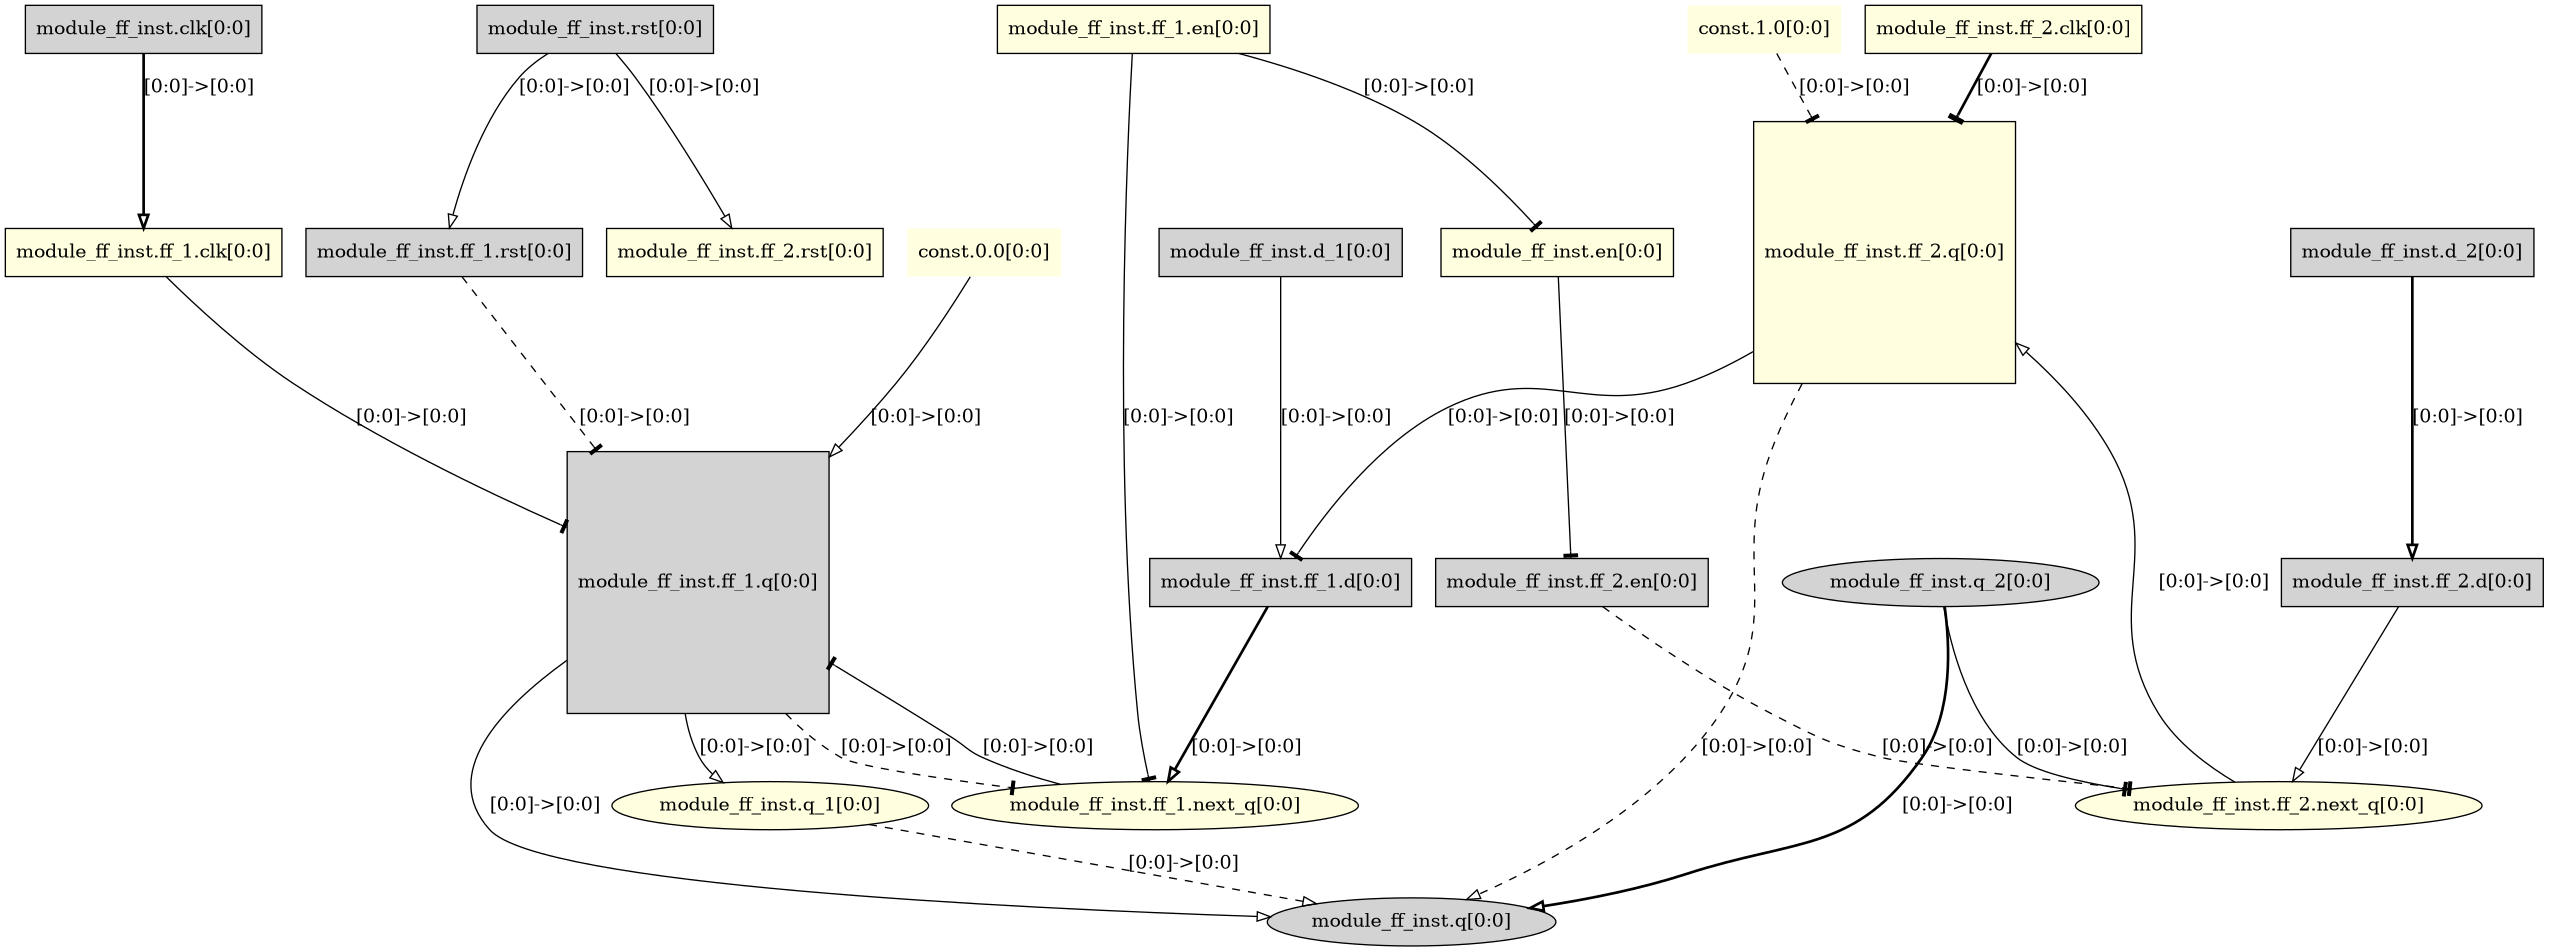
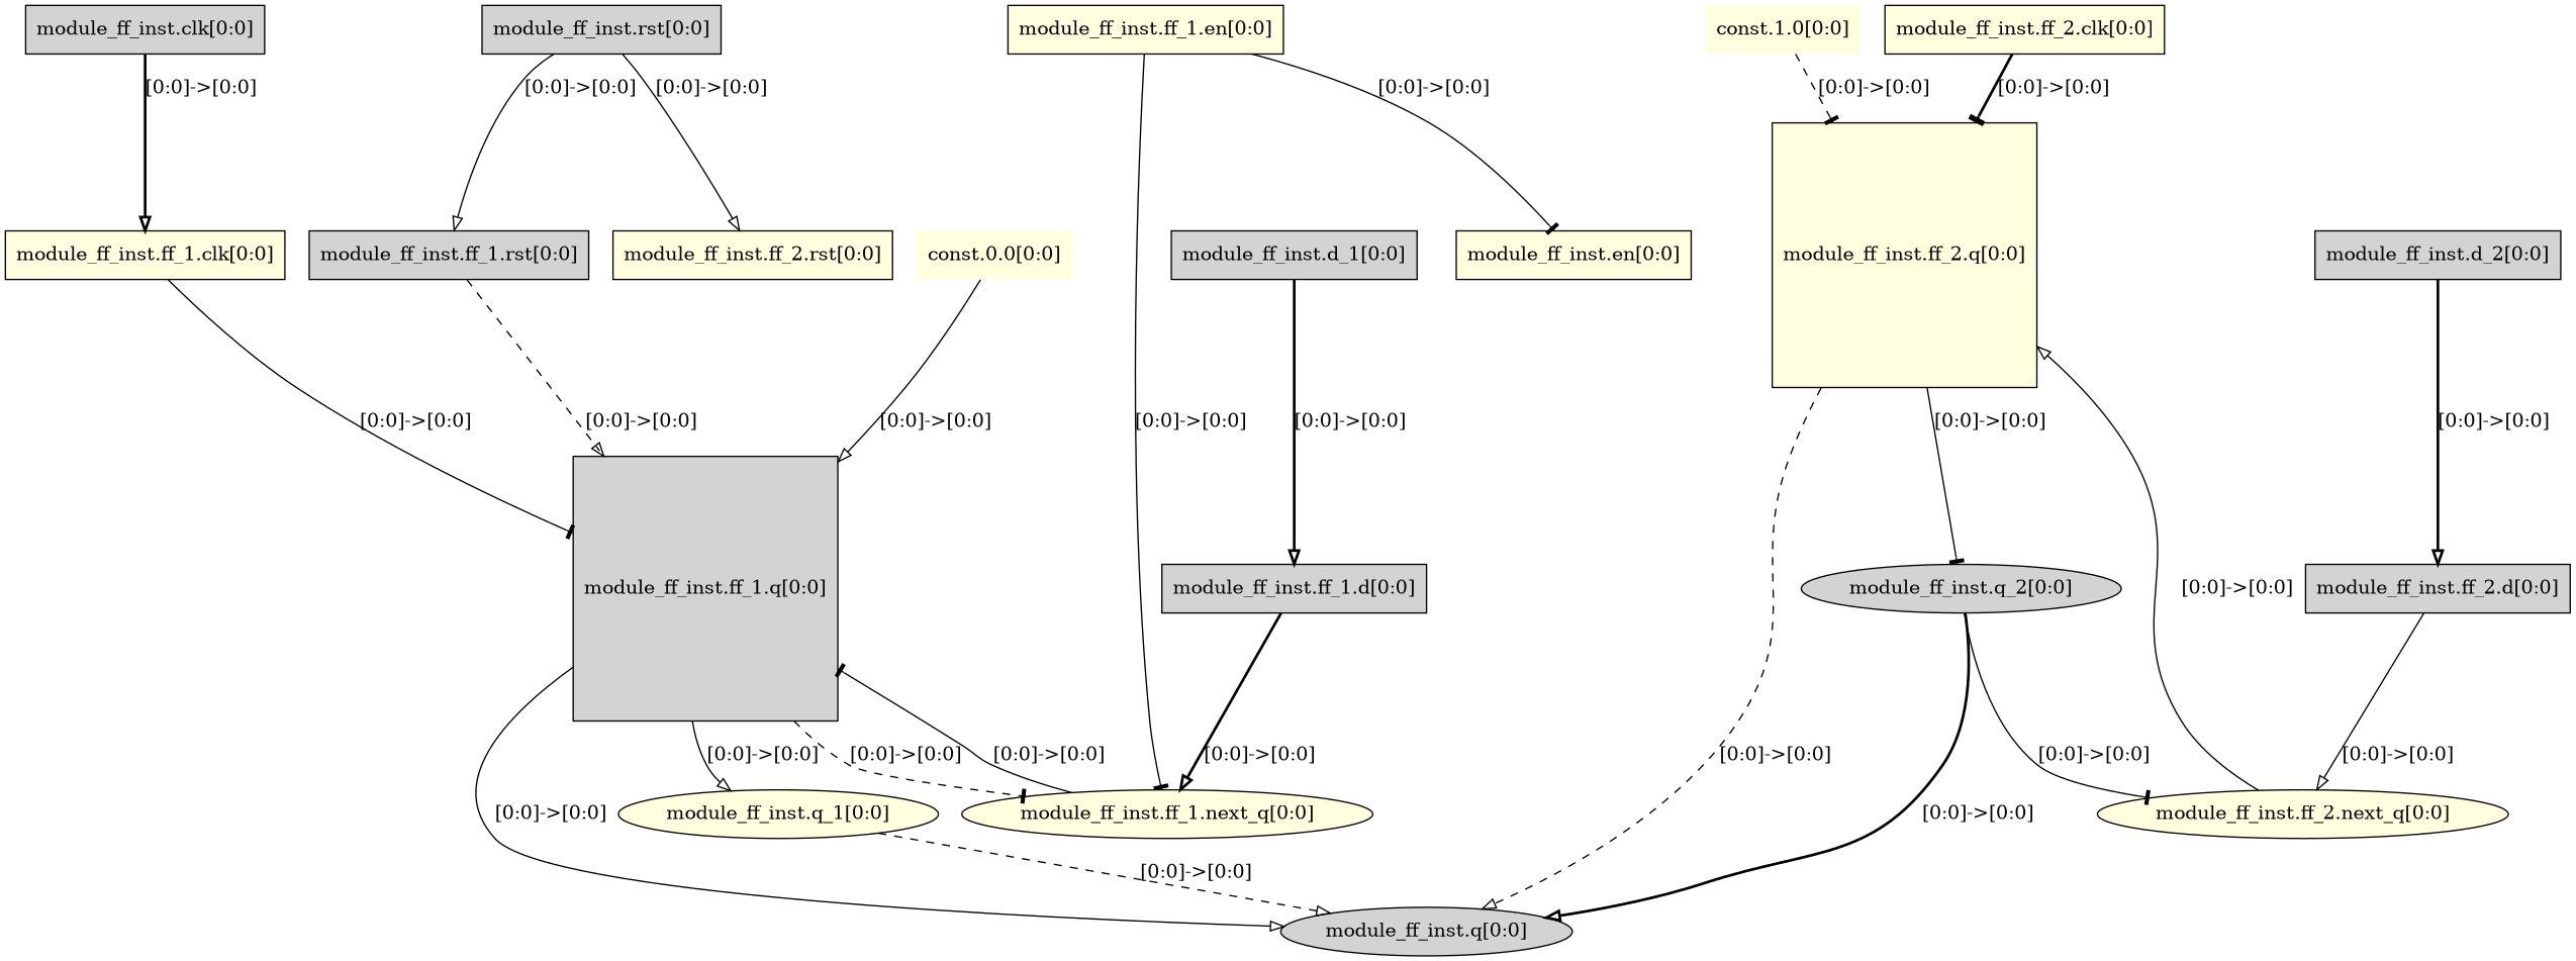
  digraph {
    node [fillcolor=lightgrey shape=rectangle style=filled]
    edge [arrowhead=onormal style=solid]
    n1 [label="module_ff_inst.clk[0:0]"]
    n2 [fillcolor=lightyellow label="module_ff_inst.ff_1.clk[0:0]"]
    n3 [label="module_ff_inst.ff_1.q[0:0]" shape=square]
    n4 [fillcolor=lightyellow label="module_ff_inst.ff_2.clk[0:0]"]
    n5 [fillcolor=lightyellow label="module_ff_inst.ff_2.q[0:0]" shape=square]
    n6 [fillcolor=lightyellow label="module_ff_inst.ff_1.next_q[0:0]" shape=ellipse]
    n7 [label="module_ff_inst.q[0:0]" shape=ellipse]
    n8 [fillcolor=lightyellow label="module_ff_inst.q_1[0:0]" shape=ellipse]
    n9 [label="module_ff_inst.d_1[0:0]"]
    n10 [label="module_ff_inst.ff_1.d[0:0]"]
    n11 [fillcolor=lightyellow label="module_ff_inst.en[0:0]"]
-   n12 [label="module_ff_inst.ff_2.en[0:0]"]
    n13 [fillcolor=lightyellow label="module_ff_inst.ff_1.en[0:0]"]
    n14 [fillcolor=lightyellow label="module_ff_inst.ff_2.next_q[0:0]" shape=ellipse]
    n15 [label="module_ff_inst.rst[0:0]"]
    n16 [label="module_ff_inst.ff_1.rst[0:0]"]
    n17 [fillcolor=lightyellow label="module_ff_inst.ff_2.rst[0:0]"]
    n18 [label="module_ff_inst.q_2[0:0]" shape=ellipse]
    n19 [label="module_ff_inst.d_2[0:0]"]
    n20 [label="module_ff_inst.ff_2.d[0:0]"]
    n21 [fillcolor=lightyellow label="const.0.0[0:0]" shape=none]
    n22 [fillcolor=lightyellow label="const.1.0[0:0]" shape=none]
    n1 -> n2 [label="[0:0]->[0:0]" style=bold]
    n2 -> n3 [arrowhead=tee label="[0:0]->[0:0]"]
    n3 -> n6 [arrowhead=tee label="[0:0]->[0:0]" style=dashed]
    n3 -> n7 [label="[0:0]->[0:0]"]
    n3 -> n8 [label="[0:0]->[0:0]"]
    n4 -> n5 [arrowhead=tee label="[0:0]->[0:0]" style=bold]
    n5 -> n7 [label="[0:0]->[0:0]" style=dashed]
-   n5 -> n10 [arrowhead=tee label="[0:0]->[0:0]"]
+   n5 -> n18 [arrowhead=tee label="[0:0]->[0:0]"]
    n6 -> n3 [arrowhead=tee label="[0:0]->[0:0]"]
    n8 -> n7 [label="[0:0]->[0:0]" style=dashed]
-   n9 -> n10 [label="[0:0]->[0:0]"]
+   n9 -> n10 [label="[0:0]->[0:0]" style=bold]
    n10 -> n6 [label="[0:0]->[0:0]" style=bold]
-   n11 -> n12 [arrowhead=tee label="[0:0]->[0:0]"]
-   n12 -> n14 [arrowhead=tee label="[0:0]->[0:0]" style=dashed]
    n13 -> n6 [arrowhead=tee label="[0:0]->[0:0]"]
    n13 -> n11 [arrowhead=tee label="[0:0]->[0:0]"]
    n14 -> n5 [label="[0:0]->[0:0]"]
    n15 -> n16 [label="[0:0]->[0:0]"]
    n15 -> n17 [label="[0:0]->[0:0]"]
-   n16 -> n3 [arrowhead=tee label="[0:0]->[0:0]" style=dashed]
+   n16 -> n3 [label="[0:0]->[0:0]" style=dashed]
    n18 -> n7 [label="[0:0]->[0:0]" style=bold]
    n18 -> n14 [arrowhead=tee label="[0:0]->[0:0]"]
    n19 -> n20 [label="[0:0]->[0:0]" style=bold]
    n20 -> n14 [label="[0:0]->[0:0]"]
    n21 -> n3 [label="[0:0]->[0:0]"]
    n22 -> n5 [arrowhead=tee label="[0:0]->[0:0]" style=dashed]
  }
